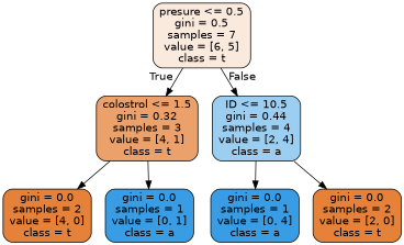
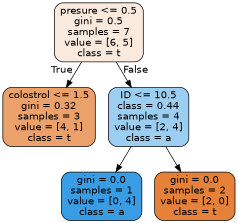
  digraph {
    node [color=black fillcolor="#e58139ff" fontname=helvetica shape=box style="filled, rounded"]
    edge [fontname=helvetica]
    n1 [fillcolor="#e581392a" label="presure <= 0.5\ngini = 0.5\nsamples = 7\nvalue = [6, 5]\nclass = t"]
    n2 [fillcolor="#e58139bf" label="colostrol <= 1.5\ngini = 0.32\nsamples = 3\nvalue = [4, 1]\nclass = t"]
-   n3 [fillcolor="#399de57f" label="ID <= 10.5\ngini = 0.44\nsamples = 4\nvalue = [2, 4]\nclass = a"]
-   n4 [label="gini = 0.0\nsamples = 2\nvalue = [4, 0]\nclass = t"]
-   n5 [fillcolor="#399de5ff" label="gini = 0.0\nsamples = 1\nvalue = [0, 1]\nclass = a"]
+   n3 [fillcolor="#399de57f" label="ID <= 10.5\nclass = 0.44\nsamples = 4\nvalue = [2, 4]\nclass = a"]
    n6 [fillcolor="#399de5ff" label="gini = 0.0\nsamples = 1\nvalue = [0, 4]\nclass = a"]
    n7 [label="gini = 0.0\nsamples = 2\nvalue = [2, 0]\nclass = t"]
    n1 -> n2 [headlabel=True labelangle=45 labeldistance=2.5]
    n1 -> n3 [headlabel=False labelangle=-45 labeldistance=2.5]
-   n2 -> n4
-   n2 -> n5
    n3 -> n6
    n3 -> n7
  }
